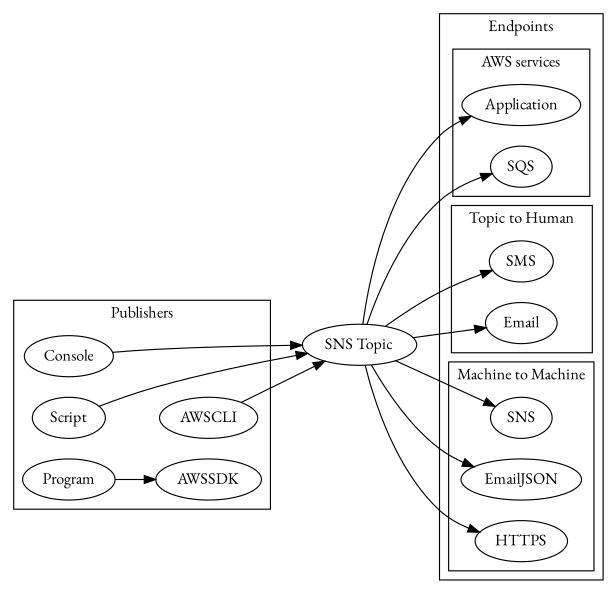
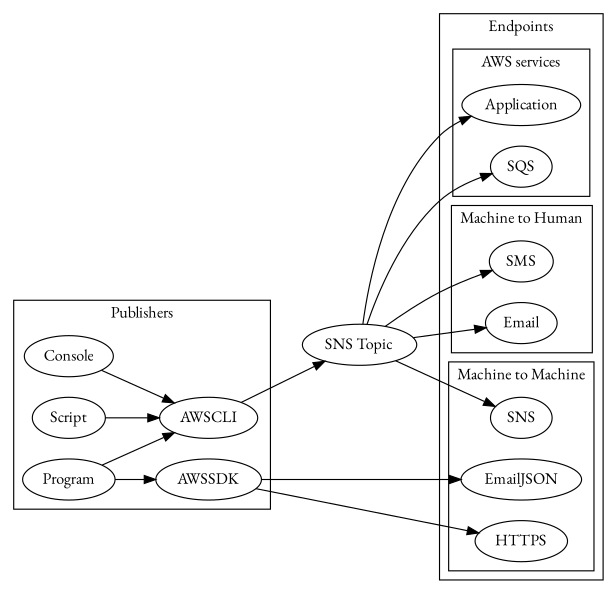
  digraph {
    fontname="EB Garamond"
    rankdir=LR
    node [fontname="EB Garamond"]
    edge [fontname="EB Garamond"]
    Console
    Script
    AWSCLI
    Program
    AWSSDK
    SMS
    Email
    EmailJSON
    n9 [label=SNS]
    HTTPS
    Application
    SQS
    n13 [label="SNS Topic"]
    subgraph cluster_1 {
      label=Publishers
      Console
      Script
      AWSCLI
      Program
      AWSSDK
    }
    subgraph cluster_2 {
      label=Endpoints
      subgraph cluster_3 {
-       label="Topic to Human"
+       label="Machine to Human"
        SMS
        Email
      }
      subgraph cluster_4 {
        label="Machine to Machine"
        EmailJSON
        n9
        HTTPS
      }
      subgraph cluster_5 {
        label="AWS services"
        Application
        SQS
      }
    }
-   Console -> n13
-   Script -> n13
+   Console -> AWSCLI
+   Script -> AWSCLI
    AWSCLI -> n13
+   Program -> AWSCLI
    Program -> AWSSDK
    n13 -> SMS
    n13 -> Email
-   n13 -> EmailJSON
+   AWSSDK -> EmailJSON
    n13 -> n9
-   n13 -> HTTPS
+   AWSSDK -> HTTPS
    n13 -> Application
    n13 -> SQS
  }
